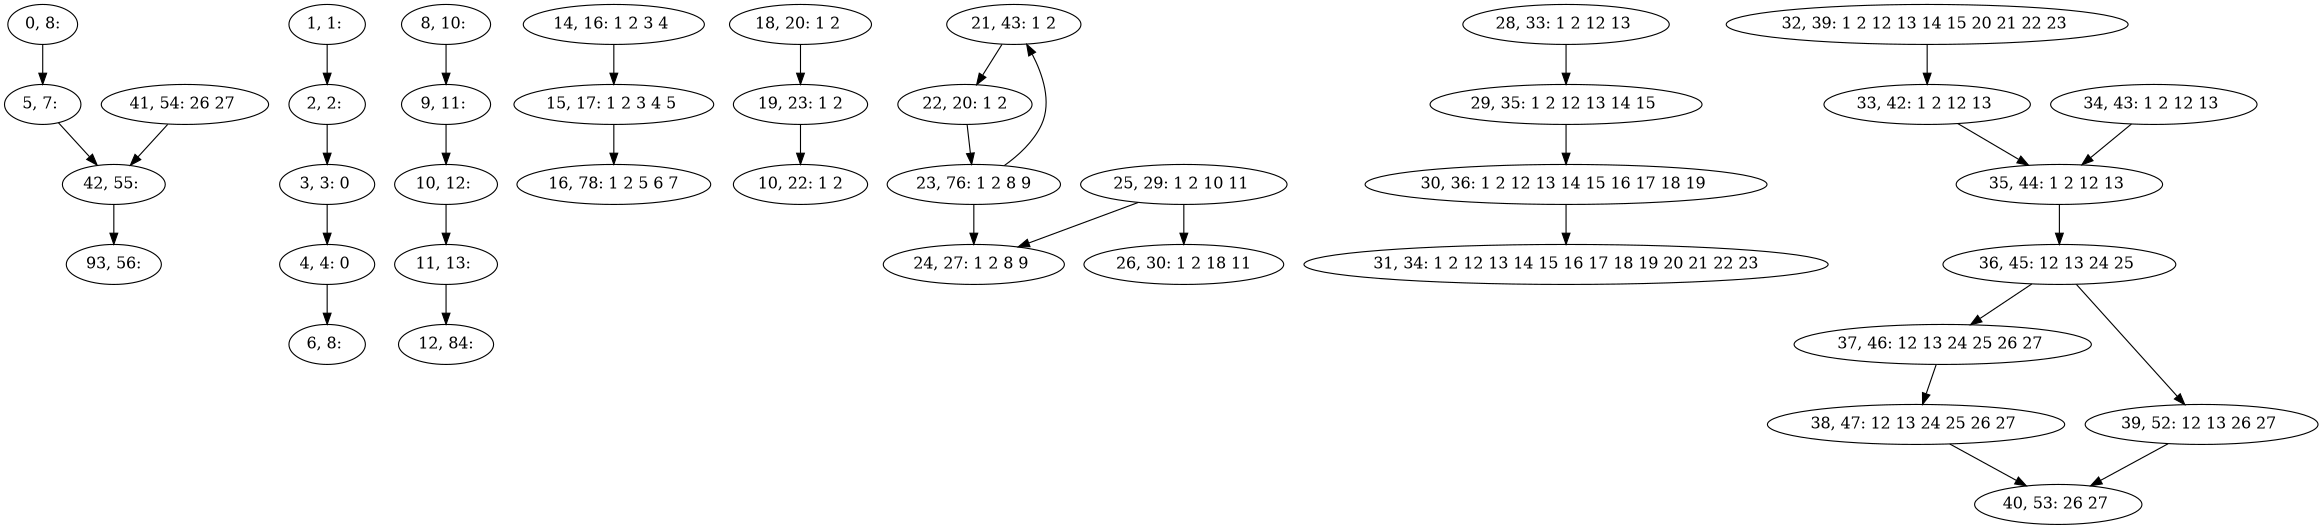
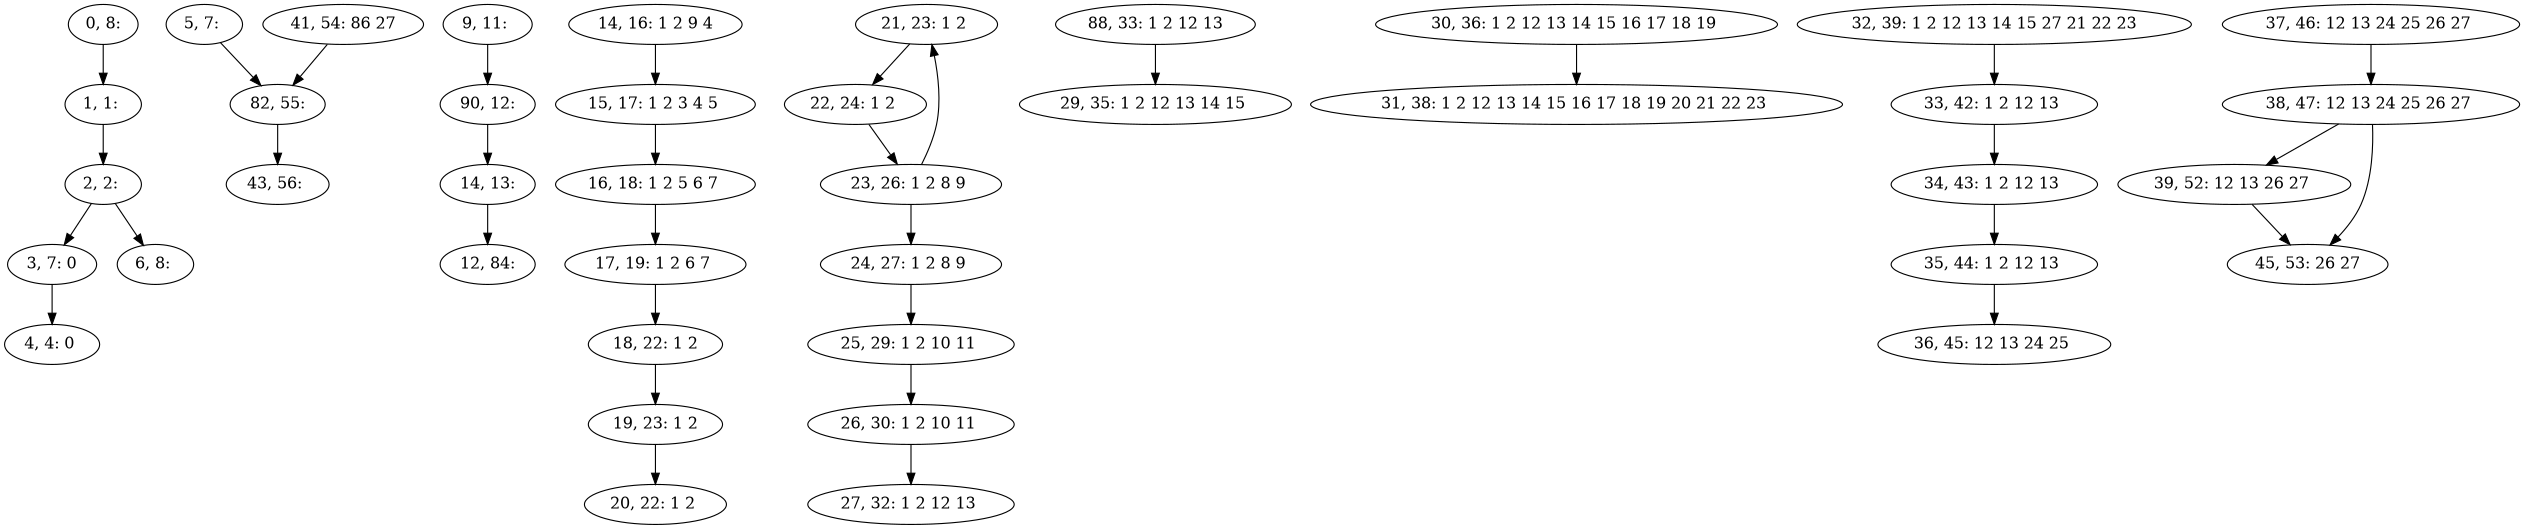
  digraph {
    n1 [label="0, 8:"]
    n2 [label="1, 1: "]
    n3 [label="2, 2: "]
-   n4 [label="3, 3: 0 "]
+   n4 [label="3, 7: 0"]
    n5 [label="4, 4: 0 "]
    n6 [label="6, 8: "]
    n7 [label="5, 7: "]
-   n8 [label="42, 55: "]
-   n9 [label="93, 56:"]
-   n10 [label="8, 10: "]
+   n8 [label="82, 55:"]
+   n9 [label="43, 56: "]
    n11 [label="9, 11: "]
-   n12 [label="10, 12: "]
-   n13 [label="11, 13: "]
+   n12 [label="90, 12:"]
+   n13 [label="14, 13:"]
    n14 [label="12, 84:"]
-   n15 [label="14, 16: 1 2 3 4 "]
+   n15 [label="14, 16: 1 2 9 4"]
    n16 [label="15, 17: 1 2 3 4 5 "]
-   n17 [label="16, 78: 1 2 5 6 7"]
-   n19 [label="18, 20: 1 2 "]
+   n17 [label="16, 18: 1 2 5 6 7 "]
+   n18 [label="17, 19: 1 2 6 7 "]
+   n19 [label="18, 22: 1 2"]
    n20 [label="19, 23: 1 2"]
-   n21 [label="10, 22: 1 2"]
-   n22 [label="21, 43: 1 2"]
-   n23 [label="22, 20: 1 2"]
-   n24 [label="23, 76: 1 2 8 9"]
+   n21 [label="20, 22: 1 2 "]
+   n22 [label="21, 23: 1 2 "]
+   n23 [label="22, 24: 1 2 "]
+   n24 [label="23, 26: 1 2 8 9 "]
    n25 [label="24, 27: 1 2 8 9 "]
    n26 [label="25, 29: 1 2 10 11 "]
-   n27 [label="26, 30: 1 2 18 11"]
-   n29 [label="28, 33: 1 2 12 13 "]
+   n27 [label="26, 30: 1 2 10 11 "]
+   n28 [label="27, 32: 1 2 12 13 "]
+   n29 [label="88, 33: 1 2 12 13"]
    n30 [label="29, 35: 1 2 12 13 14 15 "]
    n31 [label="30, 36: 1 2 12 13 14 15 16 17 18 19 "]
-   n32 [label="31, 34: 1 2 12 13 14 15 16 17 18 19 20 21 22 23"]
-   n33 [label="32, 39: 1 2 12 13 14 15 20 21 22 23 "]
+   n32 [label="31, 38: 1 2 12 13 14 15 16 17 18 19 20 21 22 23 "]
+   n33 [label="32, 39: 1 2 12 13 14 15 27 21 22 23"]
    n34 [label="33, 42: 1 2 12 13 "]
    n35 [label="34, 43: 1 2 12 13 "]
    n36 [label="35, 44: 1 2 12 13 "]
    n37 [label="36, 45: 12 13 24 25 "]
    n38 [label="37, 46: 12 13 24 25 26 27 "]
    n39 [label="38, 47: 12 13 24 25 26 27 "]
    n40 [label="39, 52: 12 13 26 27 "]
-   n41 [label="40, 53: 26 27 "]
-   n42 [label="41, 54: 26 27 "]
-   n1 -> n7
+   n41 [label="45, 53: 26 27"]
+   n42 [label="41, 54: 86 27"]
+   n1 -> n2
    n2 -> n3
    n3 -> n4
    n4 -> n5
-   n5 -> n6
+   n3 -> n6
    n7 -> n8
    n8 -> n9
-   n10 -> n11
    n11 -> n12
    n12 -> n13
    n13 -> n14
    n15 -> n16
    n16 -> n17
+   n17 -> n18
+   n18 -> n19
    n19 -> n20
    n20 -> n21
    n22 -> n23
    n23 -> n24
    n24 -> n22
    n24 -> n25
-   n26 -> n25
+   n25 -> n26
    n26 -> n27
+   n27 -> n28
    n29 -> n30
-   n30 -> n31
    n31 -> n32
    n33 -> n34
-   n34 -> n36
+   n34 -> n35
    n35 -> n36
    n36 -> n37
-   n37 -> n38
    n38 -> n39
-   n37 -> n40
+   n39 -> n40
    n39 -> n41
    n40 -> n41
    n42 -> n8
  }
